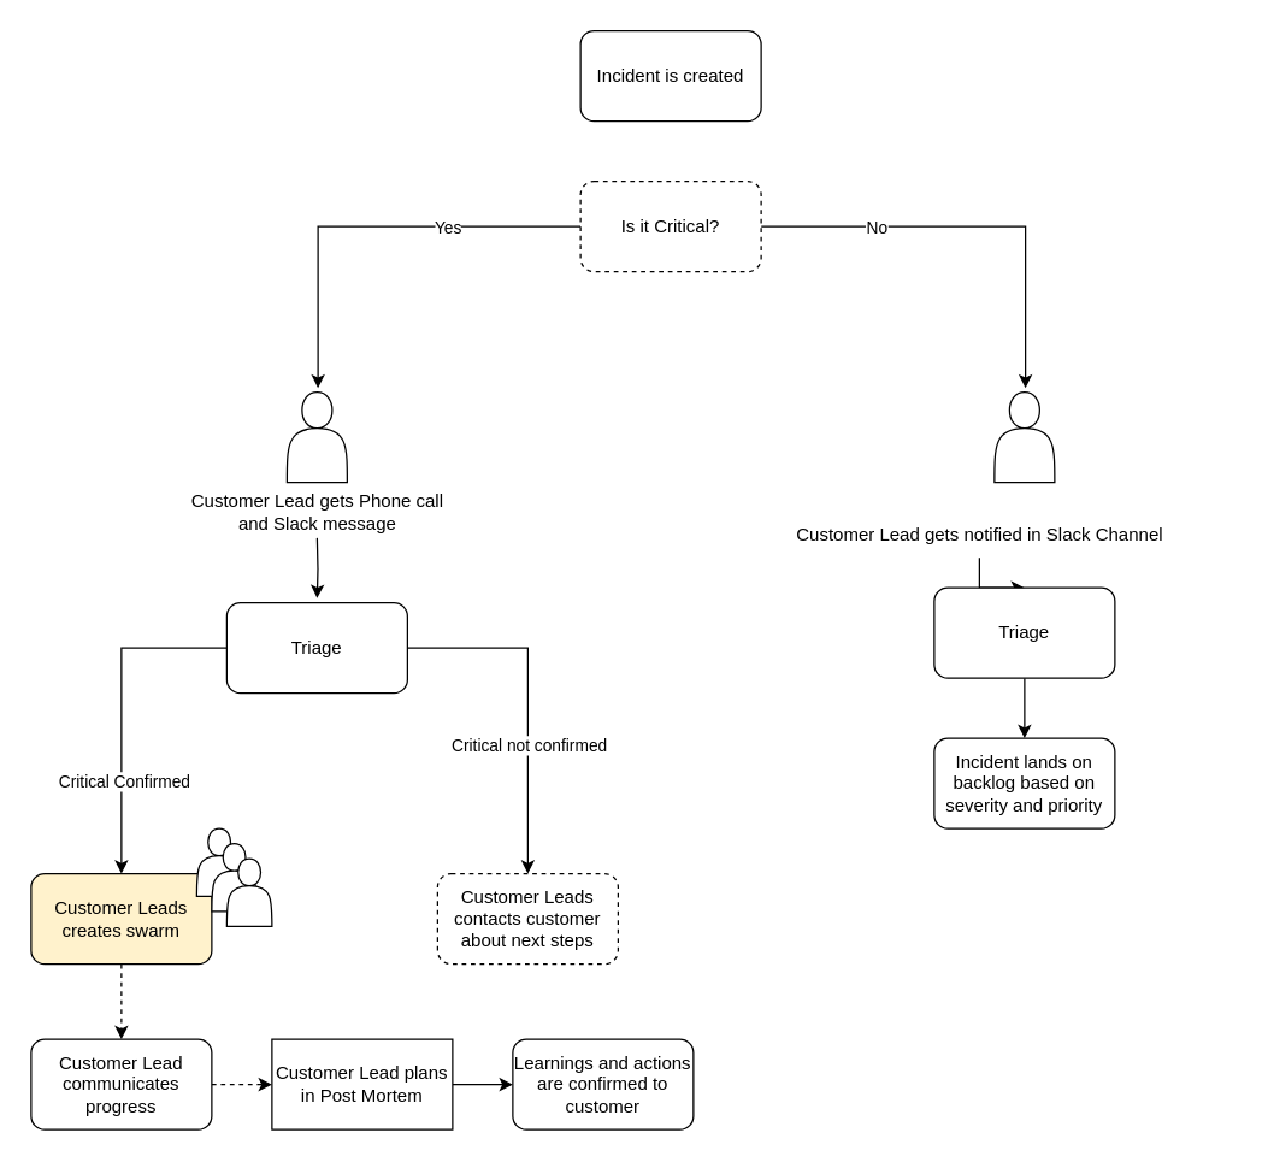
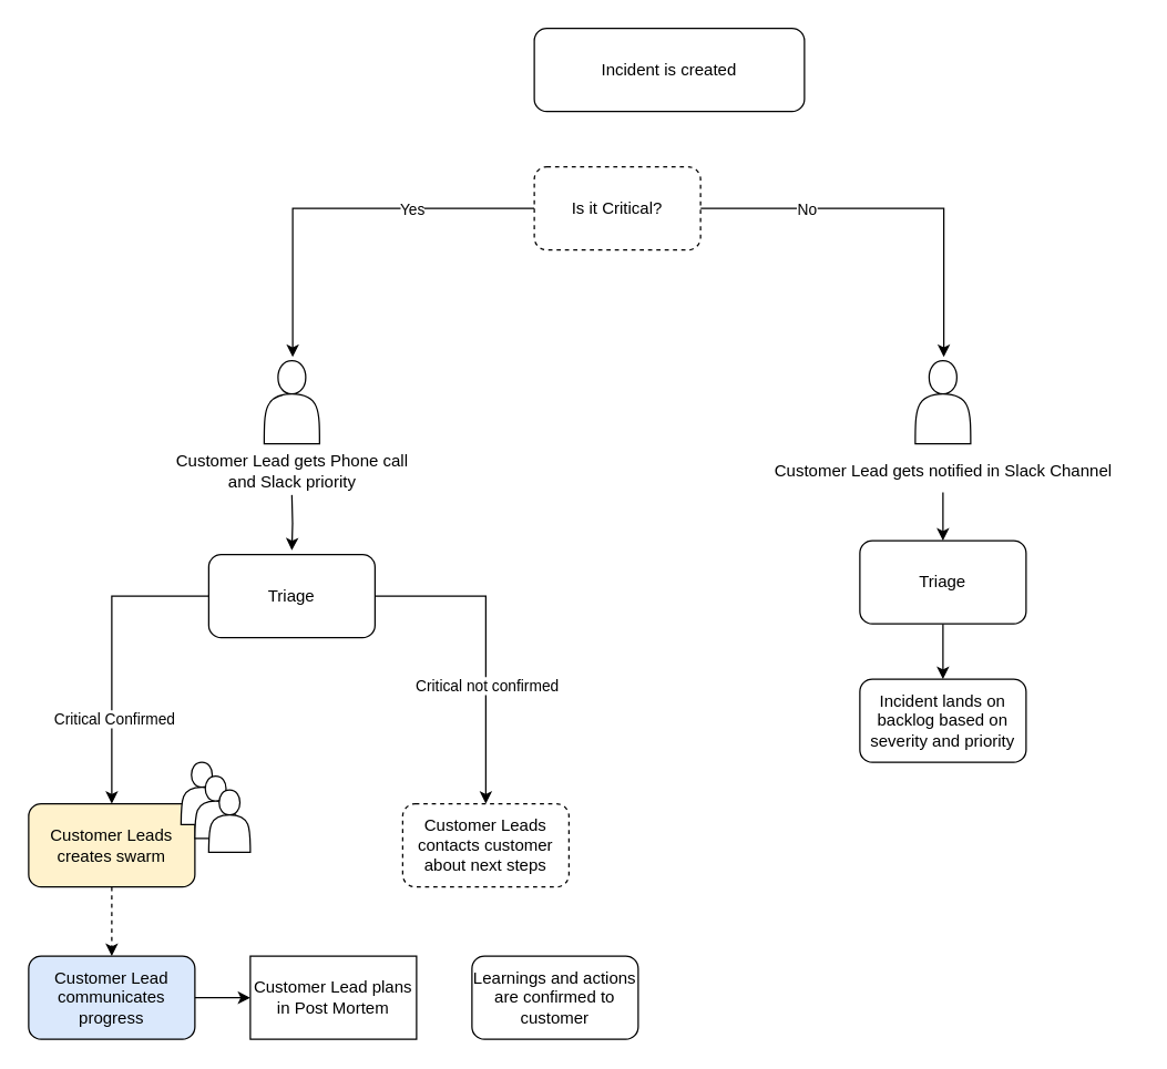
  <mxCell id="0" />
  <mxCell id="1" parent="0" />
  <mxCell id="2" value="" style="shape=actor;whiteSpace=wrap;html=1;" vertex="1" parent="1"><mxGeometry x="190" y="260" width="40" height="60" as="geometry" /></mxCell>
- <mxCell id="3" value="Incident is created " style="rounded=1;whiteSpace=wrap;html=1;" vertex="1" parent="1"><mxGeometry x="385" y="20" width="120" height="60" as="geometry" /></mxCell>
+ <mxCell id="3" value="Incident is created " style="rounded=1;whiteSpace=wrap;html=1;" vertex="1" parent="1"><mxGeometry x="385" y="20" width="195" height="60" as="geometry" /></mxCell>
  <mxCell id="4" style="edgeStyle=orthogonalEdgeStyle;rounded=0;orthogonalLoop=1;jettySize=auto;html=1;entryX=0.515;entryY=-0.045;entryDx=0;entryDy=0;entryPerimeter=0;" edge="1" parent="1" source="8" target="2"><mxGeometry relative="1" as="geometry" /></mxCell>
  <mxCell id="5" value="Yes" style="edgeLabel;html=1;align=center;verticalAlign=middle;resizable=0;points=[];" vertex="1" connectable="0" parent="4"><mxGeometry x="-0.221" y="3" relative="1" as="geometry"><mxPoint x="21" y="-3" as="offset" /></mxGeometry></mxCell>
  <mxCell id="6" style="edgeStyle=orthogonalEdgeStyle;rounded=0;orthogonalLoop=1;jettySize=auto;html=1;entryX=0.515;entryY=-0.045;entryDx=0;entryDy=0;entryPerimeter=0;" edge="1" parent="1" source="8" target="9"><mxGeometry relative="1" as="geometry"><mxPoint x="680" y="250" as="targetPoint" /></mxGeometry></mxCell>
  <mxCell id="7" value="No" style="edgeLabel;html=1;align=center;verticalAlign=middle;resizable=0;points=[];" vertex="1" connectable="0" parent="6"><mxGeometry x="-0.462" relative="1" as="geometry"><mxPoint as="offset" /></mxGeometry></mxCell>
  <mxCell id="8" value="Is it Critical?" style="rounded=1;whiteSpace=wrap;html=1;dashed=1;" vertex="1" parent="1"><mxGeometry x="385" y="120" width="120" height="60" as="geometry" /></mxCell>
  <mxCell id="9" value="" style="shape=actor;whiteSpace=wrap;html=1;" vertex="1" parent="1"><mxGeometry x="660" y="260" width="40" height="60" as="geometry" /></mxCell>
  <mxCell id="10" style="edgeStyle=orthogonalEdgeStyle;rounded=0;orthogonalLoop=1;jettySize=auto;html=1;entryX=0.5;entryY=0;entryDx=0;entryDy=0;" edge="1" parent="1"><mxGeometry relative="1" as="geometry"><mxPoint x="210" y="357" as="sourcePoint" /><mxPoint x="210" y="397" as="targetPoint" /></mxGeometry></mxCell>
- <mxCell id="11" value="&lt;div&gt;Customer Lead gets Phone call &lt;br&gt;&lt;/div&gt;&lt;div&gt;and Slack message&lt;br&gt;&lt;/div&gt;" style="text;html=1;align=center;verticalAlign=middle;resizable=0;points=[];autosize=1;strokeColor=none;fillColor=none;" vertex="1" parent="1"><mxGeometry x="110" y="320" width="200" height="40" as="geometry" /></mxCell>
+ <mxCell id="11" value="&lt;div&gt;Customer Lead gets Phone call &lt;br&gt;&lt;/div&gt;&lt;div&gt;and Slack priority&lt;br&gt;&lt;/div&gt;" style="text;html=1;align=center;verticalAlign=middle;resizable=0;points=[];autosize=1;strokeColor=none;fillColor=none;" vertex="1" parent="1"><mxGeometry x="110" y="320" width="200" height="40" as="geometry" /></mxCell>
  <mxCell id="12" style="edgeStyle=orthogonalEdgeStyle;rounded=0;orthogonalLoop=1;jettySize=auto;html=1;entryX=0.5;entryY=0;entryDx=0;entryDy=0;" edge="1" parent="1" source="13" target="23"><mxGeometry relative="1" as="geometry" /></mxCell>
- <mxCell id="13" value="Customer Lead gets notified in Slack Channel" style="text;html=1;align=center;verticalAlign=middle;resizable=0;points=[];autosize=1;strokeColor=none;fillColor=none;" vertex="1" parent="1"><mxGeometry x="510" y="340" width="280" height="30" as="geometry" /></mxCell>
+ <mxCell id="13" value="Customer Lead gets notified in Slack Channel" style="text;html=1;align=center;verticalAlign=middle;resizable=0;points=[];autosize=1;strokeColor=none;fillColor=none;" vertex="1" parent="1"><mxGeometry x="540" y="325" width="280" height="30" as="geometry" /></mxCell>
  <mxCell id="14" style="edgeStyle=orthogonalEdgeStyle;rounded=0;orthogonalLoop=1;jettySize=auto;html=1;" edge="1" parent="1" source="18" target="20"><mxGeometry relative="1" as="geometry"><mxPoint x="80" y="560" as="targetPoint" /></mxGeometry></mxCell>
  <mxCell id="15" value="Critical Confirmed" style="edgeLabel;html=1;align=center;verticalAlign=middle;resizable=0;points=[];" vertex="1" connectable="0" parent="14"><mxGeometry x="0.434" y="1" relative="1" as="geometry"><mxPoint as="offset" /></mxGeometry></mxCell>
  <mxCell id="16" style="edgeStyle=orthogonalEdgeStyle;rounded=0;orthogonalLoop=1;jettySize=auto;html=1;exitX=1;exitY=0.5;exitDx=0;exitDy=0;entryX=0.5;entryY=0;entryDx=0;entryDy=0;" edge="1" parent="1" source="18" target="21"><mxGeometry relative="1" as="geometry"><mxPoint x="350" y="570" as="targetPoint" /></mxGeometry></mxCell>
  <mxCell id="17" value="Critical not confirmed" style="edgeLabel;html=1;align=center;verticalAlign=middle;resizable=0;points=[];" vertex="1" connectable="0" parent="16"><mxGeometry x="0.253" relative="1" as="geometry"><mxPoint as="offset" /></mxGeometry></mxCell>
  <mxCell id="18" value="Triage" style="rounded=1;whiteSpace=wrap;html=1;" vertex="1" parent="1"><mxGeometry x="150" y="400" width="120" height="60" as="geometry" /></mxCell>
  <mxCell id="19" style="edgeStyle=orthogonalEdgeStyle;rounded=0;orthogonalLoop=1;jettySize=auto;html=1;exitX=0.5;exitY=1;exitDx=0;exitDy=0;entryX=0.5;entryY=0;entryDx=0;entryDy=0;dashed=1;" edge="1" parent="1" source="20" target="26"><mxGeometry relative="1" as="geometry" /></mxCell>
  <mxCell id="20" value="Customer Leads creates swarm" style="rounded=1;whiteSpace=wrap;html=1;fillColor=#fff2cc;" vertex="1" parent="1"><mxGeometry y="580" width="120" height="60" as="geometry" x="20" /></mxCell>
  <mxCell id="21" value="Customer Leads contacts customer about next steps" style="rounded=1;whiteSpace=wrap;html=1;dashed=1;" vertex="1" parent="1"><mxGeometry x="290" y="580" width="120" height="60" as="geometry" /></mxCell>
  <mxCell id="22" value="" style="edgeStyle=orthogonalEdgeStyle;rounded=0;orthogonalLoop=1;jettySize=auto;html=1;" edge="1" parent="1" source="23" target="24"><mxGeometry relative="1" as="geometry" /></mxCell>
  <mxCell id="23" value="Triage" style="rounded=1;whiteSpace=wrap;html=1;" vertex="1" parent="1"><mxGeometry x="620" y="390" width="120" height="60" as="geometry" /></mxCell>
  <mxCell id="24" value="Incident lands on backlog based on severity and priority " style="rounded=1;whiteSpace=wrap;html=1;" vertex="1" parent="1"><mxGeometry x="620" y="490" width="120" height="60" as="geometry" /></mxCell>
- <mxCell id="25" style="edgeStyle=orthogonalEdgeStyle;rounded=0;orthogonalLoop=1;jettySize=auto;html=1;exitX=1;exitY=0.5;exitDx=0;exitDy=0;entryX=0;entryY=0.5;entryDx=0;entryDy=0;dashed=1;" edge="1" parent="1" source="26" target="28"><mxGeometry relative="1" as="geometry" /></mxCell>
- <mxCell id="26" value="Customer Lead communicates progress " style="rounded=1;whiteSpace=wrap;html=1;" vertex="1" parent="1"><mxGeometry y="690" width="120" height="60" as="geometry" x="20" /></mxCell>
- <mxCell id="27" value="" style="edgeStyle=orthogonalEdgeStyle;rounded=0;orthogonalLoop=1;jettySize=auto;html=1;" edge="1" parent="1" source="28" target="29"><mxGeometry relative="1" as="geometry" /></mxCell>
+ <mxCell id="25" style="edgeStyle=orthogonalEdgeStyle;rounded=0;orthogonalLoop=1;jettySize=auto;html=1;exitX=1;exitY=0.5;exitDx=0;exitDy=0;entryX=0;entryY=0.5;entryDx=0;entryDy=0;" edge="1" parent="1" source="26" target="28"><mxGeometry relative="1" as="geometry" /></mxCell>
+ <mxCell id="26" value="Customer Lead communicates progress " style="rounded=1;whiteSpace=wrap;html=1;fillColor=#dae8fc;" vertex="1" parent="1"><mxGeometry y="690" width="120" height="60" as="geometry" x="20" /></mxCell>
  <mxCell id="28" value="Customer Lead plans in Post Mortem" style="whiteSpace=wrap;html=1;rounded=0;" vertex="1" parent="1"><mxGeometry x="180" y="690" width="120" height="60" as="geometry" /></mxCell>
  <mxCell id="29" value="Learnings and actions are confirmed to customer" style="rounded=1;whiteSpace=wrap;html=1;" vertex="1" parent="1"><mxGeometry x="340" y="690" width="120" height="60" as="geometry" /></mxCell>
  <mxCell id="30" value="" style="shape=actor;whiteSpace=wrap;html=1;" vertex="1" parent="1"><mxGeometry x="130" y="550" width="30" height="45" as="geometry" /></mxCell>
  <mxCell id="31" value="" style="shape=actor;whiteSpace=wrap;html=1;" vertex="1" parent="1"><mxGeometry x="140" y="560" width="30" height="45" as="geometry" /></mxCell>
  <mxCell id="32" value="" style="shape=actor;whiteSpace=wrap;html=1;" vertex="1" parent="1"><mxGeometry x="150" y="570" width="30" height="45" as="geometry" /></mxCell>
